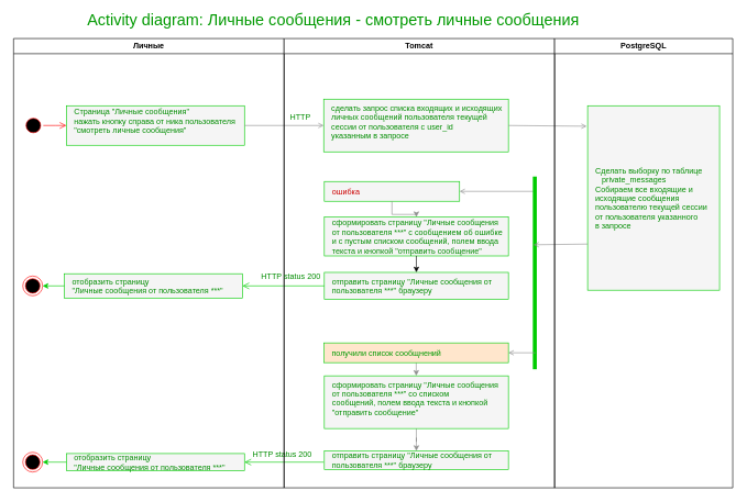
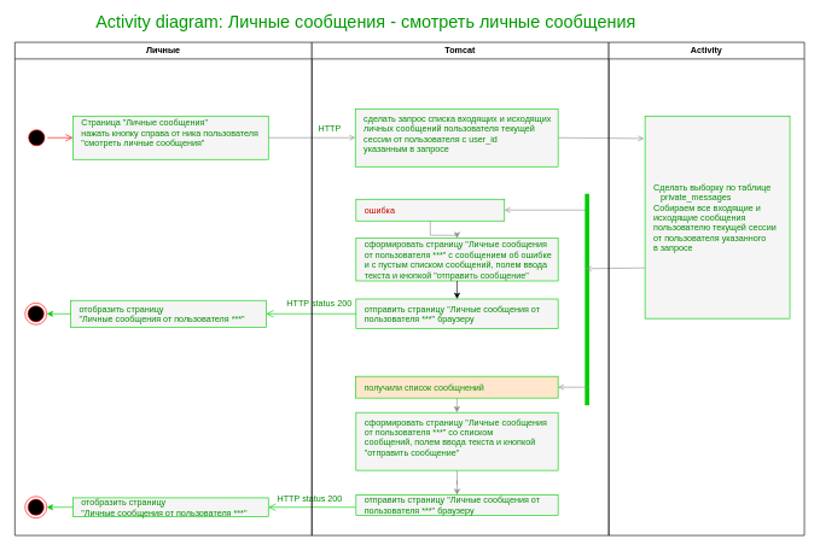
  <mxCell id="0" />
  <mxCell id="1" parent="0" />
  <mxCell id="2" value="ошибка" style="align=left;spacingLeft=10;fillColor=#f5f5f5;strokeColor=#00CC00;container=0;fontColor=#CC0000;" parent="1" vertex="1"><mxGeometry x="491" y="275" width="205" height="30" as="geometry" /></mxCell>
  <mxCell id="3" value="сделать запрос списка входящих и исходящих &#10;личных сообщений пользователя текущей &#10;сессии от пользователя с user_id &#10;указанным в запросе" style="align=left;spacingLeft=10;fillColor=#f5f5f5;strokeColor=#00CC00;fontColor=#008C00;container=0;verticalAlign=top;" parent="1" vertex="1"><mxGeometry x="490" y="150" width="280" height="80" as="geometry" /></mxCell>
  <mxCell id="4" value="Сделать выборку по таблице&#10;   private_messages&#10;Собираем все входящие и &#10;исходящие сообщения&#10;пользователю текущей сессии &#10;от пользователя указанного &#10;в запросе" style="align=left;spacingLeft=10;fillColor=#f5f5f5;strokeColor=#00CC00;fontColor=#008C00;container=0;" parent="1" vertex="1"><mxGeometry x="890" y="160" width="200" height="280" as="geometry" /></mxCell>
  <mxCell id="5" value="Страница &quot;Личные сообщения&quot;&#10;нажать кнопку справа от ника пользователя&#10;&quot;смотреть личные сообщения&quot;&#10;" style="align=left;spacingLeft=10;fillColor=#f5f5f5;strokeColor=#00CC00;fontColor=#008C00;container=0;" parent="1" vertex="1"><mxGeometry x="100" y="160" width="270" height="60" as="geometry" /></mxCell>
  <mxCell id="6" value="" style="edgeStyle=elbowEdgeStyle;elbow=horizontal;verticalAlign=bottom;endArrow=open;endSize=8;strokeColor=#FF0000;endFill=1;rounded=0" parent="1" source="9" target="5" edge="1"><mxGeometry x="300" y="191" as="geometry"><mxPoint x="285" y="191" as="targetPoint" /></mxGeometry></mxCell>
  <mxCell id="7" value="" style="endArrow=open;endFill=1;rounded=0;exitX=1;exitY=0.5;exitDx=0;exitDy=0;fontColor=#00CC00;strokeWidth=1;strokeColor=#8F8F8F;" parent="1" source="5" edge="1"><mxGeometry x="520" y="374" as="geometry"><mxPoint x="490" y="190" as="targetPoint" /></mxGeometry></mxCell>
  <mxCell id="8" value="" style="endArrow=open;endFill=1;rounded=0;fontColor=#00CC00;strokeWidth=1;exitX=1;exitY=0.5;exitDx=0;exitDy=0;entryX=-0.007;entryY=0.111;entryDx=0;entryDy=0;entryPerimeter=0;strokeColor=#8F8F8F;" parent="1" source="3" target="4" edge="1"><mxGeometry x="530" y="384" as="geometry"><mxPoint x="945" y="189" as="targetPoint" /><mxPoint x="895" y="189" as="sourcePoint" /></mxGeometry></mxCell>
  <mxCell id="9" value="" style="ellipse;shape=startState;fillColor=#000000;strokeColor=#ff0000;container=0;" parent="1" vertex="1"><mxGeometry x="35" y="175" width="30" height="30" as="geometry" /></mxCell>
  <mxCell id="10" value="отправить страницу &quot;Личные сообщения от &#10;пользователя ***&quot; браузеру" style="align=left;spacingLeft=10;fillColor=#f5f5f5;strokeColor=#00CC00;fontColor=#008C00;container=0;" parent="1" vertex="1"><mxGeometry x="491" y="413" width="279" height="41" as="geometry" /></mxCell>
  <mxCell id="11" value="" style="endArrow=open;endFill=1;rounded=0;fontColor=#00CC00;strokeWidth=1;entryX=1;entryY=0.5;entryDx=0;entryDy=0;strokeColor=#8F8F8F;" parent="1" target="2" edge="1"><mxGeometry x="362" y="159" as="geometry"><mxPoint x="822" y="305" as="targetPoint" /><mxPoint x="811" y="290" as="sourcePoint" /></mxGeometry></mxCell>
  <mxCell id="12" value="" style="edgeStyle=elbowEdgeStyle;elbow=horizontal;verticalAlign=bottom;endArrow=open;endSize=8;endFill=1;rounded=0;exitX=0;exitY=0.5;exitDx=0;exitDy=0;strokeColor=#00CC00;entryX=1;entryY=0.5;entryDx=0;entryDy=0;" parent="1" source="10" target="27" edge="1"><mxGeometry x="130" y="25" as="geometry"><mxPoint x="420" y="413" as="targetPoint" /><mxPoint x="42" y="308" as="sourcePoint" /></mxGeometry></mxCell>
  <mxCell id="13" value="" style="shape=line;strokeWidth=6;rotation=90;strokeColor=#00CC00;" parent="1" vertex="1"><mxGeometry x="663.75" y="406.25" width="292.5" height="15" as="geometry" /></mxCell>
  <mxCell id="14" value="" style="endArrow=open;endFill=1;rounded=0;fontColor=#00CC00;strokeWidth=1;exitX=0;exitY=0.75;exitDx=0;exitDy=0;strokeColor=#8F8F8F;entryX=0.354;entryY=0.633;entryDx=0;entryDy=0;entryPerimeter=0;" parent="1" source="4" target="13" edge="1"><mxGeometry x="372" y="169" as="geometry"><mxPoint x="880" y="370" as="targetPoint" /><mxPoint x="905" y="300.08" as="sourcePoint" /></mxGeometry></mxCell>
  <mxCell id="15" value="" style="edgeStyle=orthogonalEdgeStyle;rounded=0;orthogonalLoop=1;jettySize=auto;html=1;strokeColor=#8F8F8F;" parent="1" source="33" target="17" edge="1"><mxGeometry relative="1" as="geometry" /></mxCell>
  <mxCell id="16" value="" style="edgeStyle=orthogonalEdgeStyle;rounded=0;orthogonalLoop=1;jettySize=auto;html=1;strokeColor=#8F8F8F;strokeWidth=1;fontColor=#D90000;" parent="1" source="17" target="19" edge="1"><mxGeometry relative="1" as="geometry" /></mxCell>
  <mxCell id="17" value="сформировать страницу &quot;Личные сообщения&#10;от пользователя ***&quot; со списком&#10;сообщений, полем ввода текста и кнопкой&#10;&quot;отправить сообщение&quot;" style="align=left;spacingLeft=10;fillColor=#f5f5f5;strokeColor=#00CC00;fontColor=#008C00;container=0;verticalAlign=top;" parent="1" vertex="1"><mxGeometry x="491" y="570" width="279" height="80" as="geometry" /></mxCell>
  <mxCell id="18" value="" style="endArrow=open;endFill=1;rounded=0;fontColor=#00CC00;strokeWidth=1;entryX=1;entryY=0.5;entryDx=0;entryDy=0;strokeColor=#8F8F8F;" parent="1" target="33" edge="1"><mxGeometry x="362" y="314" as="geometry"><mxPoint x="822" y="460" as="targetPoint" /><mxPoint x="811" y="535" as="sourcePoint" /></mxGeometry></mxCell>
  <mxCell id="19" value="отправить страницу &quot;Личные сообщения от&#10;пользователя ***&quot; браузеру" style="align=left;spacingLeft=10;fillColor=#f5f5f5;strokeColor=#00CC00;fontColor=#008C00;container=0;" parent="1" vertex="1"><mxGeometry x="491" y="684" width="279" height="28" as="geometry" /></mxCell>
  <mxCell id="20" value="Activity diagram: Личные сообщения - смотреть личные сообщения" style="text;html=1;strokeColor=none;fillColor=none;align=left;verticalAlign=middle;whiteSpace=wrap;rounded=0;fontSize=24;fontColor=#009900;" parent="1" vertex="1"><mxGeometry x="130" y="20" width="890" height="20" as="geometry" /></mxCell>
  <mxCell id="21" value="HTTP status 200" style="text;html=1;fillColor=none;align=center;verticalAlign=middle;whiteSpace=wrap;rounded=0;fontColor=#008C00;container=0;" parent="1" vertex="1"><mxGeometry x="367" y="680" width="121" height="20" as="geometry" /></mxCell>
  <mxCell id="22" value="" style="ellipse;shape=endState;fillColor=#000000;strokeColor=#ff0000;container=0;" parent="1" vertex="1"><mxGeometry x="34" y="686" width="30" height="30" as="geometry" /></mxCell>
  <mxCell id="23" value="" style="edgeStyle=elbowEdgeStyle;elbow=horizontal;verticalAlign=bottom;endArrow=open;endSize=8;endFill=1;rounded=0;exitX=0;exitY=0.5;exitDx=0;exitDy=0;strokeColor=#00CC00;entryX=1;entryY=0.5;entryDx=0;entryDy=0;" parent="1" target="24" edge="1"><mxGeometry x="129" y="313" as="geometry"><mxPoint x="419" y="701" as="targetPoint" /><mxPoint x="490" y="701" as="sourcePoint" /></mxGeometry></mxCell>
  <mxCell id="24" value="отобразить страницу&#10;&quot;Личные сообщения от пользователя ***&quot; " style="align=left;spacingLeft=10;fillColor=#f5f5f5;strokeColor=#00CC00;fontColor=#008C00;container=0;" parent="1" vertex="1"><mxGeometry x="100" y="688" width="270" height="26" as="geometry" /></mxCell>
  <mxCell id="25" value="" style="endArrow=classic;html=1;strokeColor=#00CC00;strokeWidth=1;fontSize=24;fontColor=#009900;entryX=1;entryY=0.5;entryDx=0;entryDy=0;exitX=0;exitY=0.5;exitDx=0;exitDy=0;" parent="1" source="24" target="22" edge="1"><mxGeometry width="50" height="50" relative="1" as="geometry"><mxPoint x="589" y="787" as="sourcePoint" /><mxPoint x="639" y="737" as="targetPoint" /></mxGeometry></mxCell>
  <mxCell id="26" value="Личные" style="swimlane;whiteSpace=wrap" parent="1" vertex="1"><mxGeometry x="20" y="58" width="410" height="682" as="geometry" /></mxCell>
  <mxCell id="27" value="отобразить страницу &#10;&quot;Личные сообщения от пользователя ***&quot; " style="align=left;spacingLeft=10;fillColor=#f5f5f5;strokeColor=#00CC00;fontColor=#008C00;container=0;" parent="26" vertex="1"><mxGeometry x="77" y="357" width="270" height="37" as="geometry" /></mxCell>
  <mxCell id="28" value="" style="ellipse;shape=endState;fillColor=#000000;strokeColor=#ff0000;container=0;" parent="26" vertex="1"><mxGeometry x="14" y="360.5" width="30" height="30" as="geometry" /></mxCell>
  <mxCell id="29" value="" style="endArrow=classic;html=1;strokeColor=#00CC00;strokeWidth=1;fontSize=24;fontColor=#009900;entryX=1;entryY=0.5;entryDx=0;entryDy=0;exitX=0;exitY=0.5;exitDx=0;exitDy=0;" parent="26" source="27" target="28" edge="1"><mxGeometry width="50" height="50" relative="1" as="geometry"><mxPoint x="570" y="441" as="sourcePoint" /><mxPoint x="620" y="391" as="targetPoint" /></mxGeometry></mxCell>
  <mxCell id="30" value="HTTP" style="text;html=1;fillColor=none;align=center;verticalAlign=middle;whiteSpace=wrap;rounded=0;fontColor=#008C00;container=0;" parent="1" vertex="1"><mxGeometry x="430" y="168" width="50" height="20" as="geometry" /></mxCell>
  <mxCell id="31" value="Tomcat" style="swimlane;whiteSpace=wrap" parent="1" vertex="1"><mxGeometry x="430" y="58" width="410" height="682" as="geometry" /></mxCell>
  <mxCell id="32" value="сформировать страницу &quot;Личные сообщения &#10;от пользователя ***&quot; с сообщением об ошибке &#10;и с пустым списком сообщений, полем ввода &#10;текста и кнопкой &quot;отправить сообщение&quot;" style="align=left;spacingLeft=10;fillColor=#f5f5f5;strokeColor=#00CC00;fontColor=#008C00;container=0;" parent="31" vertex="1"><mxGeometry x="61" y="271" width="279" height="59" as="geometry" /></mxCell>
  <mxCell id="33" value="получили список сообщнений" style="align=left;spacingLeft=10;fillColor=#ffe6cc;strokeColor=#00CC00;container=0;fontColor=#009900;" parent="31" vertex="1"><mxGeometry x="60.5" y="462" width="279.5" height="30" as="geometry" /></mxCell>
  <mxCell id="34" value="HTTP status 200" style="text;html=1;fillColor=none;align=center;verticalAlign=middle;whiteSpace=wrap;rounded=0;fontColor=#008C00;container=0;" parent="31" vertex="1"><mxGeometry x="-50" y="352" width="121" height="20" as="geometry" /></mxCell>
- <mxCell id="35" value="PostgreSQL" style="swimlane;whiteSpace=wrap" parent="1" vertex="1"><mxGeometry x="840" y="58" width="270" height="682" as="geometry" /></mxCell>
+ <mxCell id="35" value="Activity" style="swimlane;whiteSpace=wrap" parent="1" vertex="1"><mxGeometry x="840" y="58" width="270" height="682" as="geometry" /></mxCell>
  <mxCell id="36" value="" style="edgeStyle=orthogonalEdgeStyle;rounded=0;orthogonalLoop=1;jettySize=auto;html=1;strokeColor=#8F8F8F;entryX=0.5;entryY=0;entryDx=0;entryDy=0;exitX=0.5;exitY=1;exitDx=0;exitDy=0;" parent="1" source="2" target="32" edge="1"><mxGeometry relative="1" as="geometry"><mxPoint x="640.8" y="480" as="sourcePoint" /><mxPoint x="640.5" y="515" as="targetPoint" /></mxGeometry></mxCell>
  <mxCell id="37" value="" style="endArrow=classic;html=1;exitX=0.5;exitY=1;exitDx=0;exitDy=0;" parent="1" source="32" target="10" edge="1"><mxGeometry width="50" height="50" relative="1" as="geometry"><mxPoint x="670" y="330" as="sourcePoint" /><mxPoint x="720" y="280" as="targetPoint" /></mxGeometry></mxCell>
